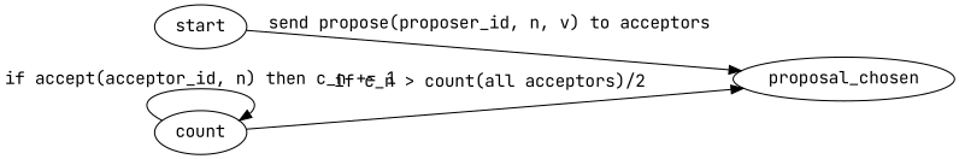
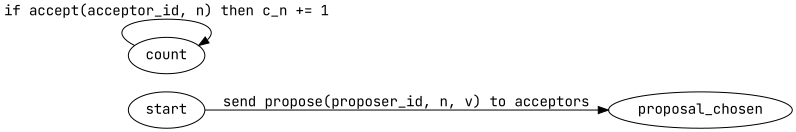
  digraph {
    fontname="JetBrains Mono"
    rankdir=LR
    node [fontname="JetBrains Mono"]
    edge [fontname="JetBrains Mono"]
    start
    proposal_chosen
    count
    start -> proposal_chosen [label="send propose(proposer_id, n, v) to acceptors"]
-   count -> proposal_chosen [label="if c_n > count(all acceptors)/2"]
    count -> count [label="if accept(acceptor_id, n) then c_n += 1"]
  }
